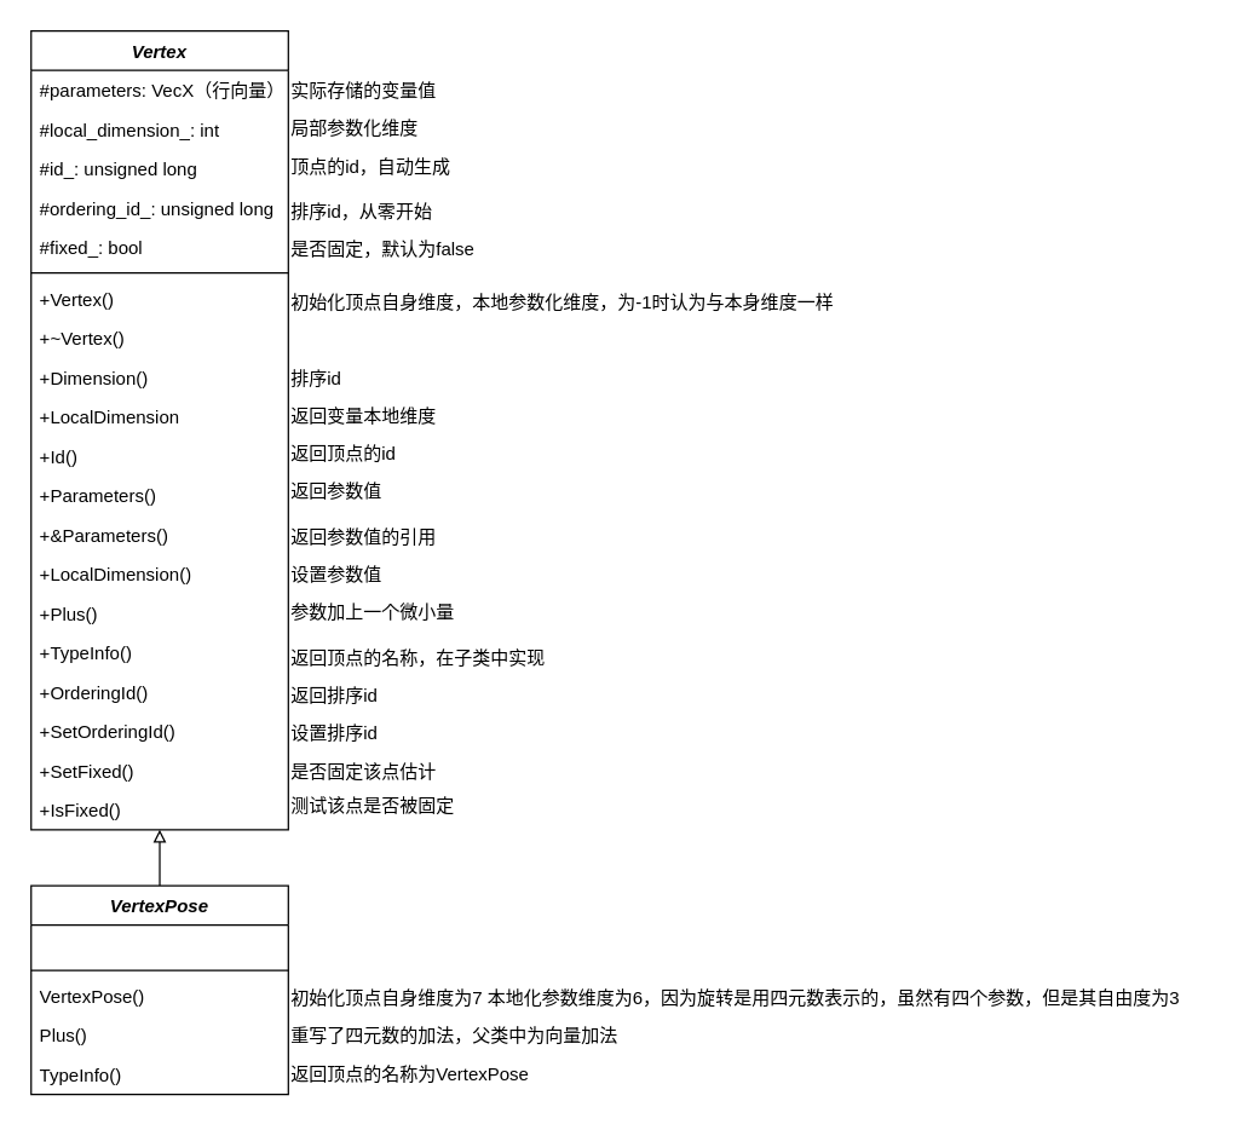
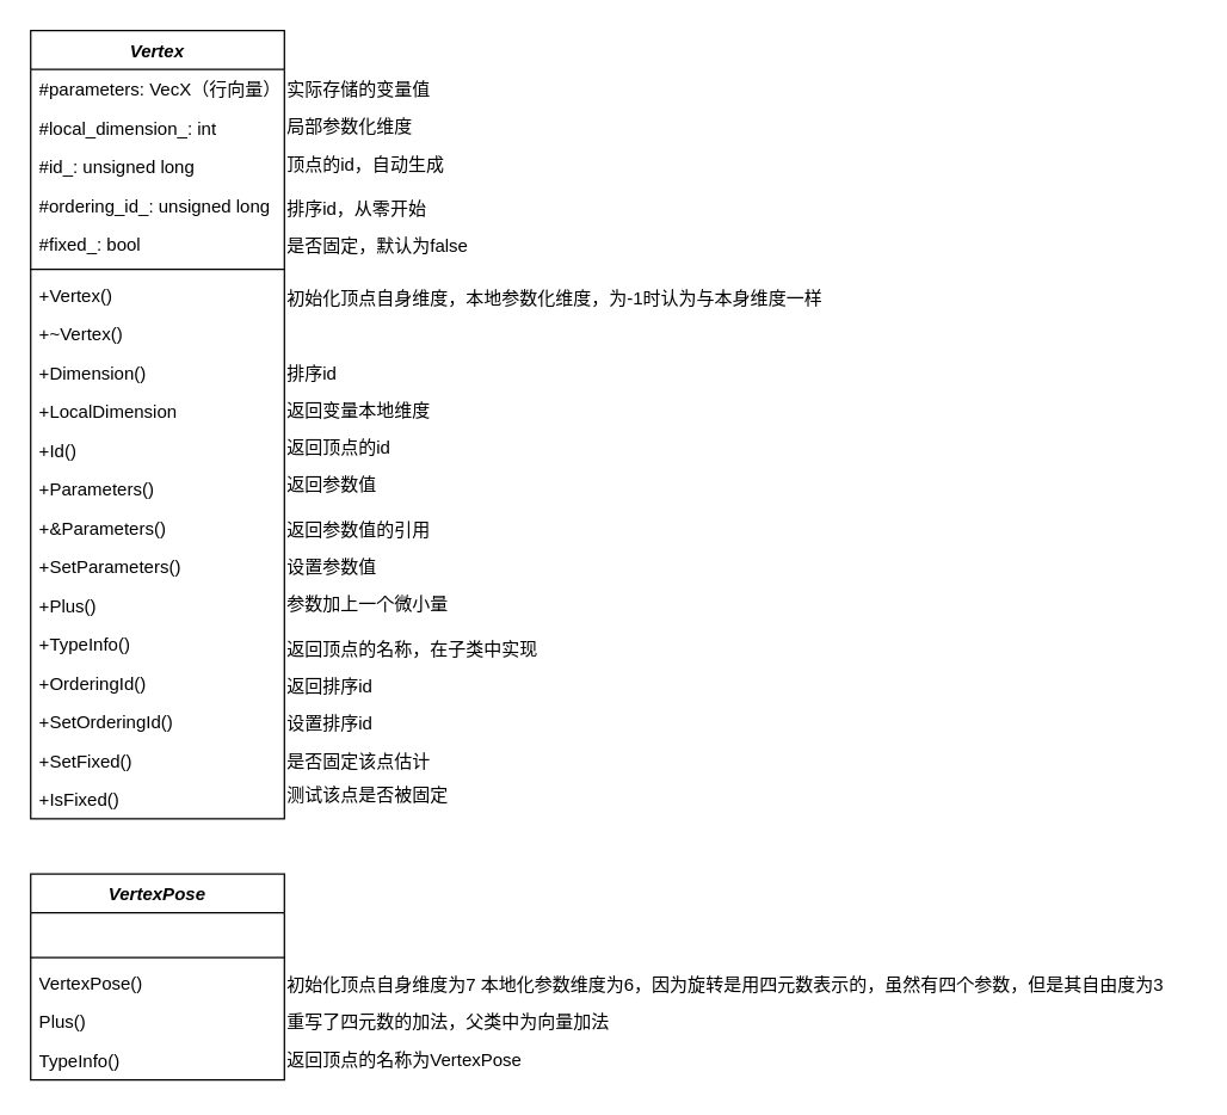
  <mxCell id="0" />
  <mxCell id="1" parent="0" />
  <mxCell id="2" value="&lt;i&gt;Vertex&lt;/i&gt;" style="swimlane;fontStyle=1;align=center;verticalAlign=top;childLayout=stackLayout;horizontal=1;startSize=26;horizontalStack=0;resizeParent=1;resizeParentMax=0;resizeLast=0;collapsible=1;marginBottom=0;whiteSpace=wrap;html=1;" parent="1" vertex="1"><mxGeometry x="20" y="20" width="170" height="528" as="geometry" /></mxCell>
  <mxCell id="3" value="#parameters:&amp;nbsp;VecX（行向量）" style="text;strokeColor=none;fillColor=none;align=left;verticalAlign=top;spacingLeft=4;spacingRight=4;overflow=hidden;rotatable=0;points=[[0,0.5],[1,0.5]];portConstraint=eastwest;whiteSpace=wrap;html=1;" parent="2" vertex="1"><mxGeometry y="26" width="170" height="26" as="geometry" /></mxCell>
  <mxCell id="4" value="#local_dimension_: int" style="text;strokeColor=none;fillColor=none;align=left;verticalAlign=top;spacingLeft=4;spacingRight=4;overflow=hidden;rotatable=0;points=[[0,0.5],[1,0.5]];portConstraint=eastwest;whiteSpace=wrap;html=1;" parent="2" vertex="1"><mxGeometry y="52" width="170" height="26" as="geometry" /></mxCell>
  <mxCell id="5" value="#id_: unsigned long" style="text;strokeColor=none;fillColor=none;align=left;verticalAlign=top;spacingLeft=4;spacingRight=4;overflow=hidden;rotatable=0;points=[[0,0.5],[1,0.5]];portConstraint=eastwest;whiteSpace=wrap;html=1;" parent="2" vertex="1"><mxGeometry y="78" width="170" height="26" as="geometry" /></mxCell>
  <mxCell id="6" value="#ordering_id_: unsigned long" style="text;strokeColor=none;fillColor=none;align=left;verticalAlign=top;spacingLeft=4;spacingRight=4;overflow=hidden;rotatable=0;points=[[0,0.5],[1,0.5]];portConstraint=eastwest;whiteSpace=wrap;html=1;" parent="2" vertex="1"><mxGeometry y="104" width="170" height="26" as="geometry" /></mxCell>
  <mxCell id="7" value="#fixed_: bool" style="text;strokeColor=none;fillColor=none;align=left;verticalAlign=top;spacingLeft=4;spacingRight=4;overflow=hidden;rotatable=0;points=[[0,0.5],[1,0.5]];portConstraint=eastwest;whiteSpace=wrap;html=1;" parent="2" vertex="1"><mxGeometry y="130" width="170" height="26" as="geometry" /></mxCell>
  <mxCell id="8" value="" style="line;strokeWidth=1;fillColor=none;align=left;verticalAlign=middle;spacingTop=-1;spacingLeft=3;spacingRight=3;rotatable=0;labelPosition=right;points=[];portConstraint=eastwest;strokeColor=inherit;" parent="2" vertex="1"><mxGeometry y="156" width="170" height="8" as="geometry" /></mxCell>
  <mxCell id="9" value="+Vertex()" style="text;strokeColor=none;fillColor=none;align=left;verticalAlign=top;spacingLeft=4;spacingRight=4;overflow=hidden;rotatable=0;points=[[0,0.5],[1,0.5]];portConstraint=eastwest;whiteSpace=wrap;html=1;" parent="2" vertex="1"><mxGeometry y="164" width="170" height="26" as="geometry" /></mxCell>
  <mxCell id="10" value="+~Vertex()" style="text;strokeColor=none;fillColor=none;align=left;verticalAlign=top;spacingLeft=4;spacingRight=4;overflow=hidden;rotatable=0;points=[[0,0.5],[1,0.5]];portConstraint=eastwest;whiteSpace=wrap;html=1;" parent="2" vertex="1"><mxGeometry y="190" width="170" height="26" as="geometry" /></mxCell>
  <mxCell id="11" value="+Dimension()" style="text;strokeColor=none;fillColor=none;align=left;verticalAlign=top;spacingLeft=4;spacingRight=4;overflow=hidden;rotatable=0;points=[[0,0.5],[1,0.5]];portConstraint=eastwest;whiteSpace=wrap;html=1;" parent="2" vertex="1"><mxGeometry y="216" width="170" height="26" as="geometry" /></mxCell>
  <mxCell id="12" value="+LocalDimension" style="text;strokeColor=none;fillColor=none;align=left;verticalAlign=top;spacingLeft=4;spacingRight=4;overflow=hidden;rotatable=0;points=[[0,0.5],[1,0.5]];portConstraint=eastwest;whiteSpace=wrap;html=1;" parent="2" vertex="1"><mxGeometry y="242" width="170" height="26" as="geometry" /></mxCell>
  <mxCell id="13" value="+Id()" style="text;strokeColor=none;fillColor=none;align=left;verticalAlign=top;spacingLeft=4;spacingRight=4;overflow=hidden;rotatable=0;points=[[0,0.5],[1,0.5]];portConstraint=eastwest;whiteSpace=wrap;html=1;" parent="2" vertex="1"><mxGeometry y="268" width="170" height="26" as="geometry" /></mxCell>
  <mxCell id="14" value="+Parameters()" style="text;strokeColor=none;fillColor=none;align=left;verticalAlign=top;spacingLeft=4;spacingRight=4;overflow=hidden;rotatable=0;points=[[0,0.5],[1,0.5]];portConstraint=eastwest;whiteSpace=wrap;html=1;" parent="2" vertex="1"><mxGeometry y="294" width="170" height="26" as="geometry" /></mxCell>
  <mxCell id="15" value="+&amp;amp;Parameters()" style="text;strokeColor=none;fillColor=none;align=left;verticalAlign=top;spacingLeft=4;spacingRight=4;overflow=hidden;rotatable=0;points=[[0,0.5],[1,0.5]];portConstraint=eastwest;whiteSpace=wrap;html=1;" parent="2" vertex="1"><mxGeometry y="320" width="170" height="26" as="geometry" /></mxCell>
- <mxCell id="16" value="+LocalDimension()" style="text;strokeColor=none;fillColor=none;align=left;verticalAlign=top;spacingLeft=4;spacingRight=4;overflow=hidden;rotatable=0;points=[[0,0.5],[1,0.5]];portConstraint=eastwest;whiteSpace=wrap;html=1;" parent="2" vertex="1"><mxGeometry y="346" width="170" height="26" as="geometry" /></mxCell>
+ <mxCell id="16" value="+SetParameters()" style="text;strokeColor=none;fillColor=none;align=left;verticalAlign=top;spacingLeft=4;spacingRight=4;overflow=hidden;rotatable=0;points=[[0,0.5],[1,0.5]];portConstraint=eastwest;whiteSpace=wrap;html=1;" parent="2" vertex="1"><mxGeometry y="346" width="170" height="26" as="geometry" /></mxCell>
  <mxCell id="17" value="+Plus()" style="text;strokeColor=none;fillColor=none;align=left;verticalAlign=top;spacingLeft=4;spacingRight=4;overflow=hidden;rotatable=0;points=[[0,0.5],[1,0.5]];portConstraint=eastwest;whiteSpace=wrap;html=1;" parent="2" vertex="1"><mxGeometry y="372" width="170" height="26" as="geometry" /></mxCell>
  <mxCell id="18" value="+TypeInfo()" style="text;strokeColor=none;fillColor=none;align=left;verticalAlign=top;spacingLeft=4;spacingRight=4;overflow=hidden;rotatable=0;points=[[0,0.5],[1,0.5]];portConstraint=eastwest;whiteSpace=wrap;html=1;" parent="2" vertex="1"><mxGeometry y="398" width="170" height="26" as="geometry" /></mxCell>
  <mxCell id="19" value="+OrderingId()" style="text;strokeColor=none;fillColor=none;align=left;verticalAlign=top;spacingLeft=4;spacingRight=4;overflow=hidden;rotatable=0;points=[[0,0.5],[1,0.5]];portConstraint=eastwest;whiteSpace=wrap;html=1;" parent="2" vertex="1"><mxGeometry y="424" width="170" height="26" as="geometry" /></mxCell>
  <mxCell id="20" value="+SetOrderingId()" style="text;strokeColor=none;fillColor=none;align=left;verticalAlign=top;spacingLeft=4;spacingRight=4;overflow=hidden;rotatable=0;points=[[0,0.5],[1,0.5]];portConstraint=eastwest;whiteSpace=wrap;html=1;" parent="2" vertex="1"><mxGeometry y="450" width="170" height="26" as="geometry" /></mxCell>
  <mxCell id="21" value="+SetFixed()" style="text;strokeColor=none;fillColor=none;align=left;verticalAlign=top;spacingLeft=4;spacingRight=4;overflow=hidden;rotatable=0;points=[[0,0.5],[1,0.5]];portConstraint=eastwest;whiteSpace=wrap;html=1;" parent="2" vertex="1"><mxGeometry y="476" width="170" height="26" as="geometry" /></mxCell>
  <mxCell id="22" value="+IsFixed()" style="text;strokeColor=none;fillColor=none;align=left;verticalAlign=top;spacingLeft=4;spacingRight=4;overflow=hidden;rotatable=0;points=[[0,0.5],[1,0.5]];portConstraint=eastwest;whiteSpace=wrap;html=1;" parent="2" vertex="1"><mxGeometry y="502" width="170" height="26" as="geometry" /></mxCell>
  <mxCell id="23" value="实际存储的变量值" style="text;html=1;align=left;verticalAlign=middle;resizable=0;points=[];autosize=1;strokeColor=none;fillColor=none;" parent="1" vertex="1"><mxGeometry x="190" y="45" width="120" height="30" as="geometry" /></mxCell>
  <mxCell id="24" value="局部参数化维度" style="text;html=1;align=left;verticalAlign=middle;resizable=0;points=[];autosize=1;strokeColor=none;fillColor=none;" parent="1" vertex="1"><mxGeometry x="190" y="70" width="110" height="30" as="geometry" /></mxCell>
  <mxCell id="25" value="顶点的id，自动生成" style="text;html=1;align=left;verticalAlign=middle;resizable=0;points=[];autosize=1;strokeColor=none;fillColor=none;" parent="1" vertex="1"><mxGeometry x="190" y="95" width="130" height="30" as="geometry" /></mxCell>
  <mxCell id="26" value="排序id，从零开始" style="text;html=1;align=left;verticalAlign=middle;resizable=0;points=[];autosize=1;strokeColor=none;fillColor=none;" parent="1" vertex="1"><mxGeometry x="190" y="125" width="120" height="30" as="geometry" /></mxCell>
  <mxCell id="27" value="是否固定，默认为false" style="text;html=1;align=left;verticalAlign=middle;resizable=0;points=[];autosize=1;strokeColor=none;fillColor=none;" parent="1" vertex="1"><mxGeometry x="190" y="150" width="140" height="30" as="geometry" /></mxCell>
  <mxCell id="28" value="初始化顶点自身维度，本地参数化维度，为-1时认为与本身维度一样" style="text;html=1;align=left;verticalAlign=middle;resizable=0;points=[];autosize=1;strokeColor=none;fillColor=none;" parent="1" vertex="1"><mxGeometry x="190" y="185" width="380" height="30" as="geometry" /></mxCell>
  <mxCell id="29" value="排序id" style="text;html=1;align=left;verticalAlign=middle;resizable=0;points=[];autosize=1;strokeColor=none;fillColor=none;" parent="1" vertex="1"><mxGeometry x="190" y="235" width="110" height="30" as="geometry" /></mxCell>
  <mxCell id="30" value="返回变量本地维度" style="text;html=1;align=left;verticalAlign=middle;resizable=0;points=[];autosize=1;strokeColor=none;fillColor=none;" parent="1" vertex="1"><mxGeometry x="190" y="260" width="120" height="30" as="geometry" /></mxCell>
  <mxCell id="31" value="返回顶点的id" style="text;html=1;align=left;verticalAlign=middle;resizable=0;points=[];autosize=1;strokeColor=none;fillColor=none;" parent="1" vertex="1"><mxGeometry x="190" y="285" width="90" height="30" as="geometry" /></mxCell>
  <mxCell id="32" value="返回参数值" style="text;html=1;align=left;verticalAlign=middle;resizable=0;points=[];autosize=1;strokeColor=none;fillColor=none;" parent="1" vertex="1"><mxGeometry x="190" y="310" width="80" height="30" as="geometry" /></mxCell>
  <mxCell id="33" value="返回参数值的引用" style="text;html=1;align=left;verticalAlign=middle;resizable=0;points=[];autosize=1;strokeColor=none;fillColor=none;" parent="1" vertex="1"><mxGeometry x="190" y="340" width="120" height="30" as="geometry" /></mxCell>
  <mxCell id="34" value="设置参数值" style="text;html=1;align=left;verticalAlign=middle;resizable=0;points=[];autosize=1;strokeColor=none;fillColor=none;" parent="1" vertex="1"><mxGeometry x="190" y="365" width="80" height="30" as="geometry" /></mxCell>
  <mxCell id="35" value="参数加上一个微小量" style="text;html=1;align=left;verticalAlign=middle;resizable=0;points=[];autosize=1;strokeColor=none;fillColor=none;" parent="1" vertex="1"><mxGeometry x="190" y="390" width="130" height="30" as="geometry" /></mxCell>
  <mxCell id="36" value="返回顶点的名称，在子类中实现" style="text;html=1;align=left;verticalAlign=middle;resizable=0;points=[];autosize=1;strokeColor=none;fillColor=none;" parent="1" vertex="1"><mxGeometry x="190" y="420" width="190" height="30" as="geometry" /></mxCell>
  <mxCell id="37" value="返回排序id" style="text;html=1;align=left;verticalAlign=middle;resizable=0;points=[];autosize=1;strokeColor=none;fillColor=none;" parent="1" vertex="1"><mxGeometry x="190" y="445" width="80" height="30" as="geometry" /></mxCell>
  <mxCell id="38" value="设置排序id" style="text;html=1;align=left;verticalAlign=middle;resizable=0;points=[];autosize=1;strokeColor=none;fillColor=none;" parent="1" vertex="1"><mxGeometry x="190" y="470" width="80" height="30" as="geometry" /></mxCell>
  <mxCell id="39" value="是否固定该点估计" style="text;html=1;align=left;verticalAlign=middle;resizable=0;points=[];autosize=1;strokeColor=none;fillColor=none;" parent="1" vertex="1"><mxGeometry x="190" y="495" width="120" height="30" as="geometry" /></mxCell>
  <mxCell id="40" value="测试该点是否被固定" style="text;html=1;align=left;verticalAlign=middle;resizable=0;points=[];autosize=1;strokeColor=none;fillColor=none;" parent="1" vertex="1"><mxGeometry x="190" y="518" width="130" height="30" as="geometry" /></mxCell>
- <mxCell id="41" style="edgeStyle=orthogonalEdgeStyle;rounded=0;orthogonalLoop=1;jettySize=auto;html=1;exitX=0.5;exitY=0;exitDx=0;exitDy=0;endArrow=block;endFill=0;entryX=0.5;entryY=1;entryDx=0;entryDy=0;" edge="1" parent="1" source="42" target="2"><mxGeometry relative="1" as="geometry"><mxPoint x="237" y="590" as="targetPoint" /></mxGeometry></mxCell>
  <mxCell id="42" value="&lt;i&gt;VertexPose&lt;/i&gt;" style="swimlane;fontStyle=1;align=center;verticalAlign=top;childLayout=stackLayout;horizontal=1;startSize=26;horizontalStack=0;resizeParent=1;resizeParentMax=0;resizeLast=0;collapsible=1;marginBottom=0;whiteSpace=wrap;html=1;" vertex="1" parent="1"><mxGeometry x="20" y="585" width="170" height="138" as="geometry" /></mxCell>
  <mxCell id="43" value="&amp;nbsp;" style="text;strokeColor=none;fillColor=none;align=left;verticalAlign=top;spacingLeft=4;spacingRight=4;overflow=hidden;rotatable=0;points=[[0,0.5],[1,0.5]];portConstraint=eastwest;whiteSpace=wrap;html=1;" vertex="1" parent="42"><mxGeometry y="26" width="170" height="26" as="geometry" /></mxCell>
  <mxCell id="44" value="" style="line;strokeWidth=1;fillColor=none;align=left;verticalAlign=middle;spacingTop=-1;spacingLeft=3;spacingRight=3;rotatable=0;labelPosition=right;points=[];portConstraint=eastwest;strokeColor=inherit;" vertex="1" parent="42"><mxGeometry y="52" width="170" height="8" as="geometry" /></mxCell>
  <mxCell id="45" value="VertexPose()" style="text;strokeColor=none;fillColor=none;align=left;verticalAlign=top;spacingLeft=4;spacingRight=4;overflow=hidden;rotatable=0;points=[[0,0.5],[1,0.5]];portConstraint=eastwest;whiteSpace=wrap;html=1;" vertex="1" parent="42"><mxGeometry y="60" width="170" height="26" as="geometry" /></mxCell>
  <mxCell id="46" value="Plus()" style="text;strokeColor=none;fillColor=none;align=left;verticalAlign=top;spacingLeft=4;spacingRight=4;overflow=hidden;rotatable=0;points=[[0,0.5],[1,0.5]];portConstraint=eastwest;whiteSpace=wrap;html=1;" vertex="1" parent="42"><mxGeometry y="86" width="170" height="26" as="geometry" /></mxCell>
  <mxCell id="47" value="TypeInfo()" style="text;strokeColor=none;fillColor=none;align=left;verticalAlign=top;spacingLeft=4;spacingRight=4;overflow=hidden;rotatable=0;points=[[0,0.5],[1,0.5]];portConstraint=eastwest;whiteSpace=wrap;html=1;" vertex="1" parent="42"><mxGeometry y="112" width="170" height="26" as="geometry" /></mxCell>
  <mxCell id="48" value="初始化顶点自身维度为7 本地化参数维度为6，因为旋转是用四元数表示的，虽然有四个参数，但是其自由度为3" style="text;html=1;align=left;verticalAlign=middle;resizable=0;points=[];autosize=1;strokeColor=none;fillColor=none;" vertex="1" parent="1"><mxGeometry x="190" y="645" width="610" height="30" as="geometry" /></mxCell>
  <mxCell id="49" value="重写了四元数的加法，父类中为向量加法" style="text;html=1;align=left;verticalAlign=middle;resizable=0;points=[];autosize=1;strokeColor=none;fillColor=none;" vertex="1" parent="1"><mxGeometry x="190" y="670" width="235" height="30" as="geometry" /></mxCell>
  <mxCell id="50" value="返回顶点的名称为VertexPose" style="text;html=1;align=left;verticalAlign=middle;resizable=0;points=[];autosize=1;strokeColor=none;fillColor=none;" vertex="1" parent="1"><mxGeometry x="190" y="695" width="180" height="30" as="geometry" /></mxCell>
